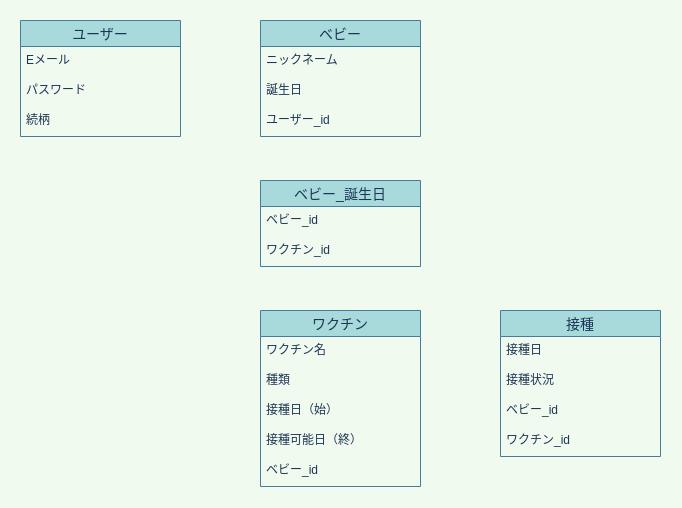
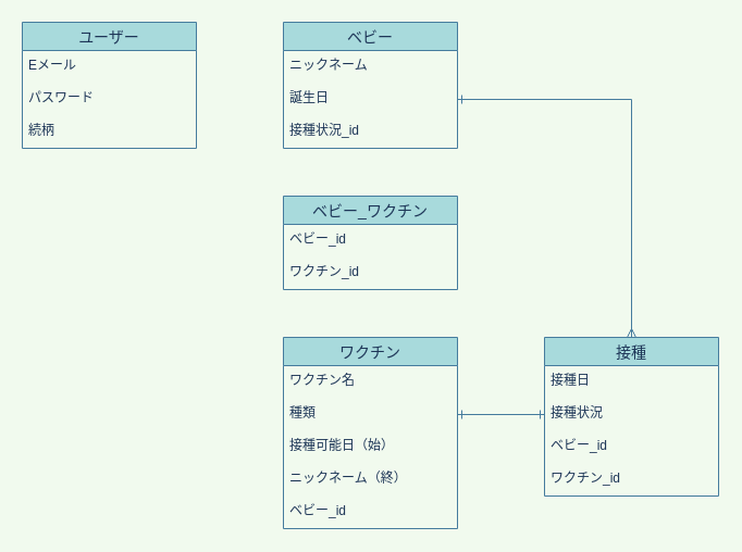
  <mxCell id="0" />
  <mxCell id="1" parent="0" />
  <mxCell id="2" value="ユーザー" style="swimlane;fontStyle=0;childLayout=stackLayout;horizontal=1;startSize=26;horizontalStack=0;resizeParent=1;resizeParentMax=0;resizeLast=0;collapsible=1;marginBottom=0;align=center;fontSize=14;fillColor=#A8DADC;strokeColor=#457B9D;fontColor=#1D3557;" parent="1" vertex="1"><mxGeometry x="20" y="20" width="160" height="116" as="geometry" /></mxCell>
  <mxCell id="3" value="Eメール" style="text;strokeColor=none;fillColor=none;spacingLeft=4;spacingRight=4;overflow=hidden;rotatable=0;points=[[0,0.5],[1,0.5]];portConstraint=eastwest;fontSize=12;fontColor=#1D3557;" parent="2" vertex="1"><mxGeometry y="26" width="160" height="30" as="geometry" /></mxCell>
  <mxCell id="4" value="パスワード" style="text;strokeColor=none;fillColor=none;spacingLeft=4;spacingRight=4;overflow=hidden;rotatable=0;points=[[0,0.5],[1,0.5]];portConstraint=eastwest;fontSize=12;fontColor=#1D3557;" parent="2" vertex="1"><mxGeometry y="56" width="160" height="30" as="geometry" /></mxCell>
  <mxCell id="5" value="続柄" style="text;strokeColor=none;fillColor=none;spacingLeft=4;spacingRight=4;overflow=hidden;rotatable=0;points=[[0,0.5],[1,0.5]];portConstraint=eastwest;fontSize=12;fontColor=#1D3557;" parent="2" vertex="1"><mxGeometry y="86" width="160" height="30" as="geometry" /></mxCell>
  <mxCell id="6" value="ベビー" style="swimlane;fontStyle=0;childLayout=stackLayout;horizontal=1;startSize=26;horizontalStack=0;resizeParent=1;resizeParentMax=0;resizeLast=0;collapsible=1;marginBottom=0;align=center;fontSize=14;fillColor=#A8DADC;strokeColor=#457B9D;fontColor=#1D3557;" parent="1" vertex="1"><mxGeometry x="260" y="20" width="160" height="116" as="geometry" /></mxCell>
  <mxCell id="7" value="ニックネーム" style="text;strokeColor=none;fillColor=none;spacingLeft=4;spacingRight=4;overflow=hidden;rotatable=0;points=[[0,0.5],[1,0.5]];portConstraint=eastwest;fontSize=12;fontColor=#1D3557;" parent="6" vertex="1"><mxGeometry y="26" width="160" height="30" as="geometry" /></mxCell>
  <mxCell id="8" value="誕生日" style="text;strokeColor=none;fillColor=none;spacingLeft=4;spacingRight=4;overflow=hidden;rotatable=0;points=[[0,0.5],[1,0.5]];portConstraint=eastwest;fontSize=12;fontColor=#1D3557;" parent="6" vertex="1"><mxGeometry y="56" width="160" height="30" as="geometry" /></mxCell>
- <mxCell id="9" value="ユーザー_id" style="text;strokeColor=none;fillColor=none;spacingLeft=4;spacingRight=4;overflow=hidden;rotatable=0;points=[[0,0.5],[1,0.5]];portConstraint=eastwest;fontSize=12;fontColor=#1D3557;" parent="6" vertex="1"><mxGeometry y="86" width="160" height="30" as="geometry" /></mxCell>
+ <mxCell id="9" value="接種状況_id" style="text;strokeColor=none;fillColor=none;spacingLeft=4;spacingRight=4;overflow=hidden;rotatable=0;points=[[0,0.5],[1,0.5]];portConstraint=eastwest;fontSize=12;fontColor=#1D3557;" parent="6" vertex="1"><mxGeometry y="86" width="160" height="30" as="geometry" /></mxCell>
  <mxCell id="10" value="接種" style="swimlane;fontStyle=0;childLayout=stackLayout;horizontal=1;startSize=26;horizontalStack=0;resizeParent=1;resizeParentMax=0;resizeLast=0;collapsible=1;marginBottom=0;align=center;fontSize=14;fillColor=#A8DADC;strokeColor=#457B9D;fontColor=#1D3557;" parent="1" vertex="1"><mxGeometry x="500" y="310" width="160" height="146" as="geometry" /></mxCell>
  <mxCell id="11" value="接種日" style="text;strokeColor=none;fillColor=none;spacingLeft=4;spacingRight=4;overflow=hidden;rotatable=0;points=[[0,0.5],[1,0.5]];portConstraint=eastwest;fontSize=12;fontColor=#1D3557;" parent="10" vertex="1"><mxGeometry y="26" width="160" height="30" as="geometry" /></mxCell>
  <mxCell id="12" value="接種状況" style="text;strokeColor=none;fillColor=none;spacingLeft=4;spacingRight=4;overflow=hidden;rotatable=0;points=[[0,0.5],[1,0.5]];portConstraint=eastwest;fontSize=12;fontColor=#1D3557;" parent="10" vertex="1"><mxGeometry y="56" width="160" height="30" as="geometry" /></mxCell>
  <mxCell id="13" value="ベビー_id" style="text;strokeColor=none;fillColor=none;spacingLeft=4;spacingRight=4;overflow=hidden;rotatable=0;points=[[0,0.5],[1,0.5]];portConstraint=eastwest;fontSize=12;fontColor=#1D3557;" parent="10" vertex="1"><mxGeometry y="86" width="160" height="30" as="geometry" /></mxCell>
  <mxCell id="14" value="ワクチン_id" style="text;strokeColor=none;fillColor=none;spacingLeft=4;spacingRight=4;overflow=hidden;rotatable=0;points=[[0,0.5],[1,0.5]];portConstraint=eastwest;fontSize=12;fontColor=#1D3557;" parent="10" vertex="1"><mxGeometry y="116" width="160" height="30" as="geometry" /></mxCell>
  <mxCell id="15" value="ワクチン" style="swimlane;fontStyle=0;childLayout=stackLayout;horizontal=1;startSize=26;horizontalStack=0;resizeParent=1;resizeParentMax=0;resizeLast=0;collapsible=1;marginBottom=0;align=center;fontSize=14;fillColor=#A8DADC;strokeColor=#457B9D;fontColor=#1D3557;" parent="1" vertex="1"><mxGeometry x="260" y="310" width="160" height="176" as="geometry" /></mxCell>
  <mxCell id="16" value="ワクチン名" style="text;strokeColor=none;fillColor=none;spacingLeft=4;spacingRight=4;overflow=hidden;rotatable=0;points=[[0,0.5],[1,0.5]];portConstraint=eastwest;fontSize=12;fontColor=#1D3557;" vertex="1" parent="15"><mxGeometry y="26" width="160" height="30" as="geometry" /></mxCell>
  <mxCell id="17" value="種類" style="text;strokeColor=none;fillColor=none;spacingLeft=4;spacingRight=4;overflow=hidden;rotatable=0;points=[[0,0.5],[1,0.5]];portConstraint=eastwest;fontSize=12;fontColor=#1D3557;" parent="15" vertex="1"><mxGeometry y="56" width="160" height="30" as="geometry" /></mxCell>
- <mxCell id="18" value="接種日（始）" style="text;strokeColor=none;fillColor=none;spacingLeft=4;spacingRight=4;overflow=hidden;rotatable=0;points=[[0,0.5],[1,0.5]];portConstraint=eastwest;fontSize=12;fontColor=#1D3557;" parent="15" vertex="1"><mxGeometry y="86" width="160" height="30" as="geometry" /></mxCell>
- <mxCell id="19" value="接種可能日（終）" style="text;strokeColor=none;fillColor=none;spacingLeft=4;spacingRight=4;overflow=hidden;rotatable=0;points=[[0,0.5],[1,0.5]];portConstraint=eastwest;fontSize=12;fontColor=#1D3557;" parent="15" vertex="1"><mxGeometry y="116" width="160" height="30" as="geometry" /></mxCell>
+ <mxCell id="18" value="接種可能日（始）" style="text;strokeColor=none;fillColor=none;spacingLeft=4;spacingRight=4;overflow=hidden;rotatable=0;points=[[0,0.5],[1,0.5]];portConstraint=eastwest;fontSize=12;fontColor=#1D3557;" parent="15" vertex="1"><mxGeometry y="86" width="160" height="30" as="geometry" /></mxCell>
+ <mxCell id="19" value="ニックネーム（終）" style="text;strokeColor=none;fillColor=none;spacingLeft=4;spacingRight=4;overflow=hidden;rotatable=0;points=[[0,0.5],[1,0.5]];portConstraint=eastwest;fontSize=12;fontColor=#1D3557;" parent="15" vertex="1"><mxGeometry y="116" width="160" height="30" as="geometry" /></mxCell>
  <mxCell id="20" value="ベビー_id" style="text;strokeColor=none;fillColor=none;spacingLeft=4;spacingRight=4;overflow=hidden;rotatable=0;points=[[0,0.5],[1,0.5]];portConstraint=eastwest;fontSize=12;fontColor=#1D3557;" parent="15" vertex="1"><mxGeometry y="146" width="160" height="30" as="geometry" /></mxCell>
- <mxCell id="23" value="ベビー_誕生日" style="swimlane;fontStyle=0;childLayout=stackLayout;horizontal=1;startSize=26;horizontalStack=0;resizeParent=1;resizeParentMax=0;resizeLast=0;collapsible=1;marginBottom=0;align=center;fontSize=14;fillColor=#A8DADC;strokeColor=#457B9D;fontColor=#1D3557;" parent="1" vertex="1"><mxGeometry x="260" y="180" width="160" height="86" as="geometry" /></mxCell>
+ <mxCell id="21" style="edgeStyle=orthogonalEdgeStyle;rounded=0;orthogonalLoop=1;jettySize=auto;html=1;exitX=1;exitY=0.5;exitDx=0;exitDy=0;entryX=0.5;entryY=0;entryDx=0;entryDy=0;startArrow=ERone;startFill=0;endArrow=ERmany;endFill=0;labelBackgroundColor=#F1FAEE;strokeColor=#457B9D;fontColor=#1D3557;" parent="1" source="8" target="10" edge="1"><mxGeometry relative="1" as="geometry" /></mxCell>
+ <mxCell id="22" style="edgeStyle=orthogonalEdgeStyle;rounded=0;orthogonalLoop=1;jettySize=auto;html=1;exitX=1;exitY=0.5;exitDx=0;exitDy=0;startArrow=ERone;startFill=0;endArrow=ERone;endFill=0;entryX=0;entryY=0.5;entryDx=0;entryDy=0;labelBackgroundColor=#F1FAEE;strokeColor=#457B9D;fontColor=#1D3557;" parent="1" source="17" target="12" edge="1"><mxGeometry relative="1" as="geometry"><mxPoint x="490" y="250.828" as="targetPoint" /></mxGeometry></mxCell>
+ <mxCell id="23" value="ベビー_ワクチン" style="swimlane;fontStyle=0;childLayout=stackLayout;horizontal=1;startSize=26;horizontalStack=0;resizeParent=1;resizeParentMax=0;resizeLast=0;collapsible=1;marginBottom=0;align=center;fontSize=14;fillColor=#A8DADC;strokeColor=#457B9D;fontColor=#1D3557;" parent="1" vertex="1"><mxGeometry x="260" y="180" width="160" height="86" as="geometry" /></mxCell>
  <mxCell id="24" value="ベビー_id" style="text;strokeColor=none;fillColor=none;spacingLeft=4;spacingRight=4;overflow=hidden;rotatable=0;points=[[0,0.5],[1,0.5]];portConstraint=eastwest;fontSize=12;fontColor=#1D3557;" parent="23" vertex="1"><mxGeometry y="26" width="160" height="30" as="geometry" /></mxCell>
  <mxCell id="25" value="ワクチン_id" style="text;strokeColor=none;fillColor=none;spacingLeft=4;spacingRight=4;overflow=hidden;rotatable=0;points=[[0,0.5],[1,0.5]];portConstraint=eastwest;fontSize=12;fontColor=#1D3557;" parent="23" vertex="1"><mxGeometry y="56" width="160" height="30" as="geometry" /></mxCell>
